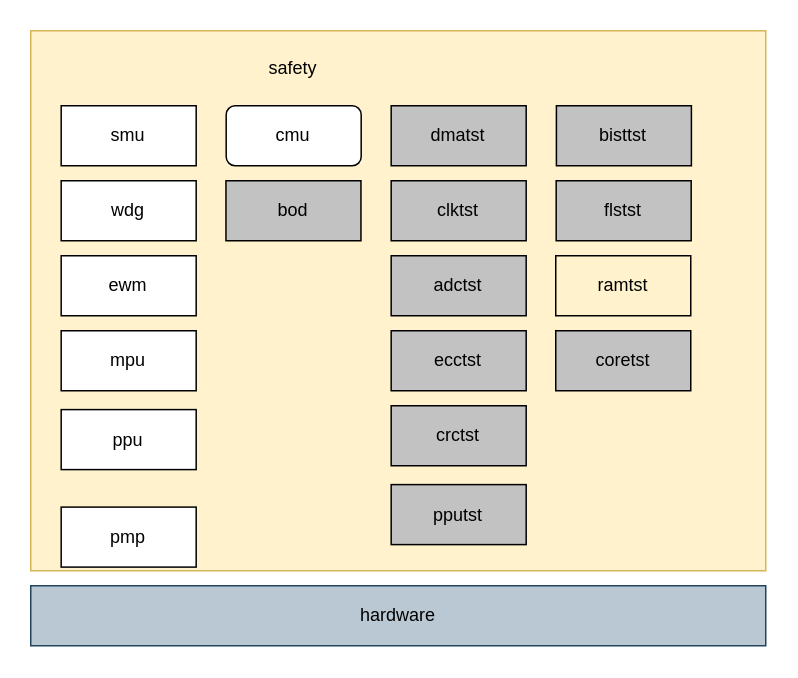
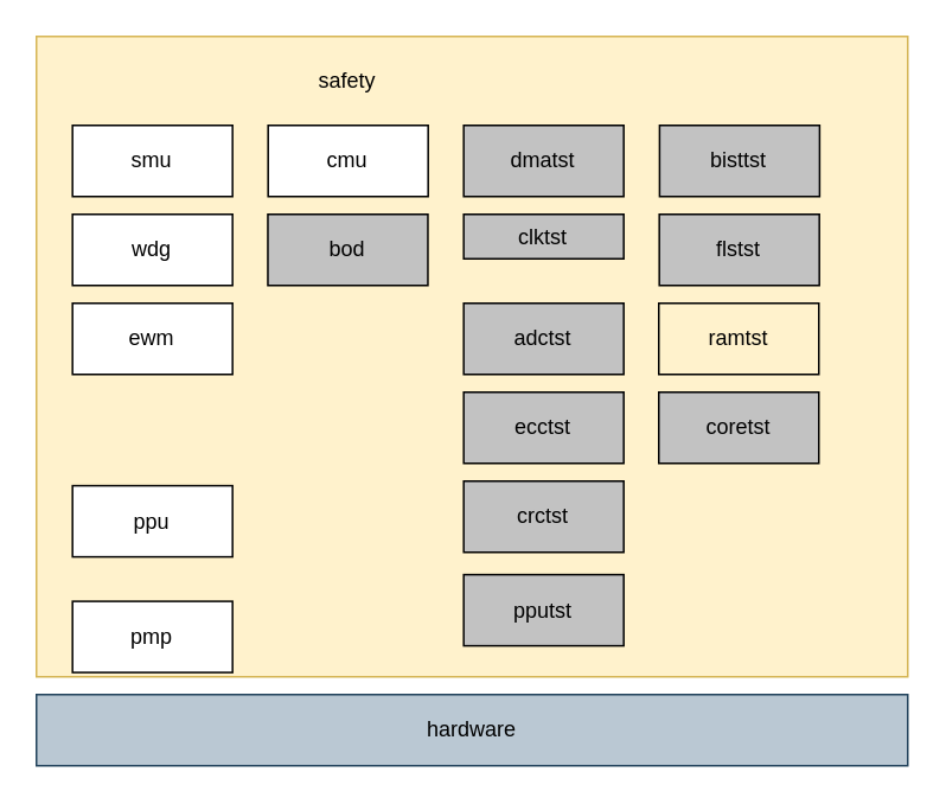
  <mxCell id="0" />
  <mxCell id="1" parent="0" />
  <mxCell id="2" value="hardware" style="rounded=0;whiteSpace=wrap;html=1;align=center;fillColor=#bac8d3;strokeColor=#23445d;" vertex="1" parent="1"><mxGeometry x="20" y="390" width="490" height="40" as="geometry" /></mxCell>
  <mxCell id="3" value="ewm" style="rounded=0;whiteSpace=wrap;html=1;" vertex="1" parent="1"><mxGeometry x="260.29" y="220" width="90" height="40" as="geometry" /></mxCell>
  <mxCell id="4" value="" style="rounded=0;whiteSpace=wrap;html=1;strokeColor=#d6b656;container=0;fillColor=#fff2cc;" vertex="1" parent="1"><mxGeometry x="20" y="20" width="490" height="360" as="geometry" /></mxCell>
  <mxCell id="5" value="smu" style="rounded=0;whiteSpace=wrap;html=1;container=0;fillColor=default;fontColor=#000000;strokeColor=#000000;" vertex="1" parent="1"><mxGeometry x="40.29" y="70" width="90" height="40" as="geometry" /></mxCell>
  <mxCell id="6" value="safety" style="rounded=0;whiteSpace=wrap;html=1;strokeColor=none;fillColor=none;container=0;" vertex="1" parent="1"><mxGeometry x="20.29" y="20" width="349.71" height="50" as="geometry" /></mxCell>
  <mxCell id="7" value="ewm" style="rounded=0;whiteSpace=wrap;html=1;container=0;fillColor=default;fontColor=#000000;strokeColor=#000000;" vertex="1" parent="1"><mxGeometry x="40.29" y="170" width="90" height="40" as="geometry" /></mxCell>
  <mxCell id="8" value="wdg" style="rounded=0;whiteSpace=wrap;html=1;container=0;fillColor=default;fontColor=#000000;strokeColor=#000000;" vertex="1" parent="1"><mxGeometry x="40.29" y="120" width="90" height="40" as="geometry" /></mxCell>
- <mxCell id="9" value="cmu" style="whiteSpace=wrap;html=1;container=0;rounded=1;" vertex="1" parent="1"><mxGeometry x="150.29" y="70" width="90" height="40" as="geometry" /></mxCell>
+ <mxCell id="9" value="cmu" style="rounded=0;whiteSpace=wrap;html=1;container=0;" vertex="1" parent="1"><mxGeometry x="150.29" y="70" width="90" height="40" as="geometry" /></mxCell>
  <mxCell id="10" value="bisttst" style="rounded=0;whiteSpace=wrap;html=1;fillColor=#c2c2c2;" vertex="1" parent="1"><mxGeometry x="370.44" y="70" width="90" height="40" as="geometry" /></mxCell>
  <mxCell id="11" value="flstst" style="rounded=0;whiteSpace=wrap;html=1;labelBackgroundColor=none;fillColor=#c2c2c2;" vertex="1" parent="1"><mxGeometry x="370.29" y="120" width="90" height="40" as="geometry" /></mxCell>
  <mxCell id="12" value="ramtst" style="rounded=0;whiteSpace=wrap;html=1;labelBackgroundColor=none;fillColor=#fff2cc;" vertex="1" parent="1"><mxGeometry x="370" y="170" width="90" height="40" as="geometry" /></mxCell>
- <mxCell id="13" value="clktst" style="rounded=0;whiteSpace=wrap;html=1;labelBackgroundColor=none;fillColor=#c2c2c2;" vertex="1" parent="1"><mxGeometry x="260.29" y="120" width="90" height="40" as="geometry" /></mxCell>
+ <mxCell id="13" value="clktst" style="rounded=0;whiteSpace=wrap;html=1;labelBackgroundColor=none;fillColor=#c2c2c2;" vertex="1" parent="1"><mxGeometry x="260.29" y="120" width="90" height="25" as="geometry" /></mxCell>
  <mxCell id="14" value="coretst" style="rounded=0;whiteSpace=wrap;html=1;labelBackgroundColor=none;fillColor=#c2c2c2;" vertex="1" parent="1"><mxGeometry x="370" y="220" width="90" height="40" as="geometry" /></mxCell>
  <mxCell id="15" value="bod" style="rounded=0;whiteSpace=wrap;html=1;fillColor=#c2c2c2;" vertex="1" parent="1"><mxGeometry x="150.14" y="120" width="90" height="40" as="geometry" /></mxCell>
- <mxCell id="16" value="mpu" style="rounded=0;whiteSpace=wrap;html=1;container=0;fillColor=default;fontColor=#000000;strokeColor=#000000;" vertex="1" parent="1"><mxGeometry x="40.29" y="220" width="90" height="40" as="geometry" /></mxCell>
  <mxCell id="17" value="ppu" style="rounded=0;whiteSpace=wrap;html=1;container=0;fillColor=default;fontColor=#000000;strokeColor=#000000;" vertex="1" parent="1"><mxGeometry x="40.29" y="272.57" width="90" height="40" as="geometry" /></mxCell>
  <mxCell id="18" value="pmp" style="rounded=0;whiteSpace=wrap;html=1;container=0;fillColor=default;fontColor=#000000;strokeColor=#000000;" vertex="1" parent="1"><mxGeometry x="40.29" y="337.57" width="90" height="40" as="geometry" /></mxCell>
  <mxCell id="19" value="dmatst" style="rounded=0;whiteSpace=wrap;html=1;labelBackgroundColor=none;fillColor=#c2c2c2;" vertex="1" parent="1"><mxGeometry x="260.29" y="70" width="90" height="40" as="geometry" /></mxCell>
  <mxCell id="20" value="adctst" style="rounded=0;whiteSpace=wrap;html=1;labelBackgroundColor=none;fillColor=#c2c2c2;" vertex="1" parent="1"><mxGeometry x="260.29" y="170" width="90" height="40" as="geometry" /></mxCell>
  <mxCell id="21" value="ecctst" style="rounded=0;whiteSpace=wrap;html=1;labelBackgroundColor=none;fillColor=#c2c2c2;" vertex="1" parent="1"><mxGeometry x="260.29" y="220" width="90" height="40" as="geometry" /></mxCell>
  <mxCell id="22" value="crctst" style="rounded=0;whiteSpace=wrap;html=1;labelBackgroundColor=none;fillColor=#c2c2c2;" vertex="1" parent="1"><mxGeometry x="260.29" y="270" width="90" height="40" as="geometry" /></mxCell>
  <mxCell id="23" value="pputst" style="rounded=0;whiteSpace=wrap;html=1;labelBackgroundColor=none;fillColor=#c2c2c2;" vertex="1" parent="1"><mxGeometry x="260.29" y="322.57" width="90" height="40" as="geometry" /></mxCell>
